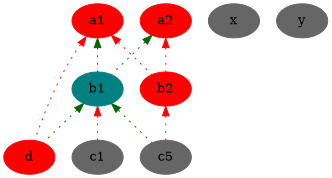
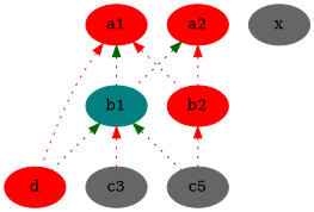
  digraph {
    node [color=red style=filled]
    edge [color=red dir=back style=dotted]
    b1 [color=teal]
    a1
    b2
    d
-   c1 [color=gray40]
+   c1 [color=gray40 label=c3]
    n6 [color=gray40 label=c5]
    a2
    x [color=gray40]
-   y [color=gray40]
    b1 -> d [color=darkgreen]
    b1 -> c1
    b1 -> n6 [color=darkgreen]
    a1 -> b1 [color=darkgreen]
    a1 -> b2
    a1 -> d
    b2 -> n6
    a2 -> b1 [color=darkgreen]
    a2 -> b2
  }
